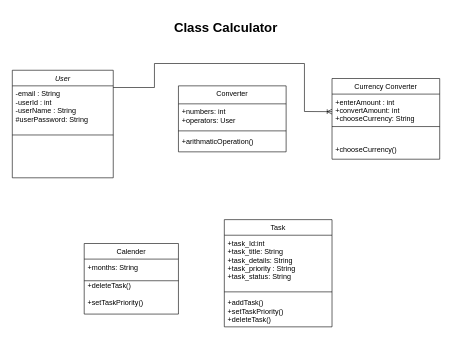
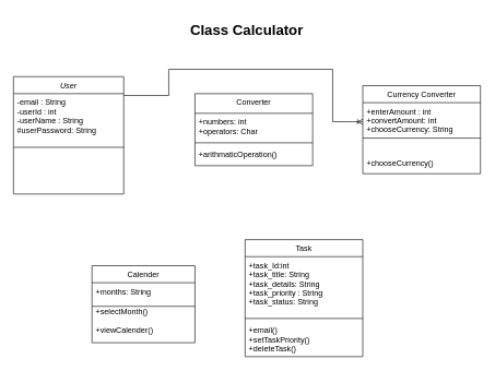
  <mxCell id="0" />
  <mxCell id="1" parent="0" />
  <mxCell id="2" value="" style="group" parent="1" vertex="1" connectable="0"><mxGeometry x="20" y="20.995" width="712.35" height="522.935" as="geometry" /></mxCell>
  <mxCell id="3" value="&lt;b style=&quot;font-size: 22px;&quot;&gt;&lt;font style=&quot;font-size: 22px;&quot;&gt;Class Calculator&lt;/font&gt;&lt;/b&gt;" style="text;html=1;strokeColor=none;fillColor=none;align=center;verticalAlign=middle;whiteSpace=wrap;rounded=0;container=0;fontSize=22;" parent="2" vertex="1"><mxGeometry x="109.384" y="8" width="493.59" height="33.195" as="geometry" /></mxCell>
  <mxCell id="4" value="" style="group" parent="2" vertex="1" connectable="0"><mxGeometry y="84.005" width="712.35" height="438.93" as="geometry" /></mxCell>
  <mxCell id="5" value="User" style="swimlane;fontStyle=2;align=center;verticalAlign=top;childLayout=stackLayout;horizontal=1;startSize=26;horizontalStack=0;resizeParent=1;resizeLast=0;collapsible=1;marginBottom=0;rounded=0;shadow=0;strokeWidth=1;container=0;" parent="4" vertex="1"><mxGeometry y="11.26" width="168.269" height="179.253" as="geometry"><mxRectangle x="230" y="140" width="160" height="26" as="alternateBounds" /></mxGeometry></mxCell>
  <mxCell id="6" value="Converter" style="swimlane;fontStyle=0;align=center;verticalAlign=top;childLayout=stackLayout;horizontal=1;startSize=30;horizontalStack=0;resizeParent=1;resizeLast=0;collapsible=1;marginBottom=0;rounded=0;shadow=0;strokeWidth=1;container=0;" parent="4" vertex="1"><mxGeometry x="276.91" y="37.26" width="179.49" height="110" as="geometry"><mxRectangle x="550" y="140" width="160" height="26" as="alternateBounds" /></mxGeometry></mxCell>
- <mxCell id="7" value="+numbers: int&#10;+operators: User&#10;" style="text;align=left;verticalAlign=top;spacingLeft=4;spacingRight=4;overflow=hidden;rotatable=0;points=[[0,0.5],[1,0.5]];portConstraint=eastwest;container=0;" parent="6" vertex="1"><mxGeometry y="30" width="179.49" height="40.61" as="geometry" /></mxCell>
+ <mxCell id="7" value="+numbers: int&#10;+operators: Char&#10;" style="text;align=left;verticalAlign=top;spacingLeft=4;spacingRight=4;overflow=hidden;rotatable=0;points=[[0,0.5],[1,0.5]];portConstraint=eastwest;container=0;" parent="6" vertex="1"><mxGeometry y="30" width="179.49" height="40.61" as="geometry" /></mxCell>
  <mxCell id="8" value="" style="line;html=1;strokeWidth=1;align=left;verticalAlign=middle;spacingTop=-1;spacingLeft=3;spacingRight=3;rotatable=0;labelPosition=right;points=[];portConstraint=eastwest;container=0;" parent="6" vertex="1"><mxGeometry y="70.61" width="179.49" height="8.852" as="geometry" /></mxCell>
  <mxCell id="9" value="+arithmaticOperation()" style="text;align=left;verticalAlign=top;spacingLeft=4;spacingRight=4;overflow=hidden;rotatable=0;points=[[0,0.5],[1,0.5]];portConstraint=eastwest;container=0;" parent="6" vertex="1"><mxGeometry y="79.462" width="179.49" height="27.83" as="geometry" /></mxCell>
  <mxCell id="10" value="-email : String&#10;-userId : int&#10;-userName : String&#10;#userPassword: String&#10;" style="text;align=left;verticalAlign=top;spacingLeft=4;spacingRight=4;overflow=hidden;rotatable=0;points=[[0,0.5],[1,0.5]];portConstraint=eastwest;rounded=0;shadow=0;html=0;container=0;" parent="4" vertex="1"><mxGeometry y="37.26" width="168.269" height="70.816" as="geometry" /></mxCell>
  <mxCell id="11" value="" style="line;html=1;strokeWidth=1;align=left;verticalAlign=middle;spacingTop=-1;spacingLeft=3;spacingRight=3;rotatable=0;labelPosition=right;points=[];portConstraint=eastwest;container=0;" parent="4" vertex="1"><mxGeometry y="108.076" width="168.269" height="22.13" as="geometry" /></mxCell>
  <mxCell id="12" value="" style="group" parent="4" vertex="1" connectable="0"><mxGeometry x="353.367" y="260.22" width="179.493" height="178.71" as="geometry" /></mxCell>
  <mxCell id="13" value="Task" style="swimlane;fontStyle=0;align=center;verticalAlign=top;childLayout=stackLayout;horizontal=1;startSize=26;horizontalStack=0;resizeParent=1;resizeLast=0;collapsible=1;marginBottom=0;rounded=0;shadow=0;strokeWidth=1;container=0;" parent="12" vertex="1"><mxGeometry x="0.003" width="179.49" height="178.71" as="geometry"><mxRectangle x="340" y="380" width="170" height="26" as="alternateBounds" /></mxGeometry></mxCell>
  <mxCell id="14" value="+task_Id:int&#10;+task_title: String&#10;+task_details: String&#10;+task_priority : String&#10;+task_status: String" style="text;align=left;verticalAlign=top;spacingLeft=4;spacingRight=4;overflow=hidden;rotatable=0;points=[[0,0.5],[1,0.5]];portConstraint=eastwest;container=0;" parent="12" vertex="1"><mxGeometry x="0.003" y="26" width="179.49" height="82.71" as="geometry" /></mxCell>
  <mxCell id="15" value="" style="line;html=1;strokeWidth=1;align=left;verticalAlign=middle;spacingTop=-1;spacingLeft=3;spacingRight=3;rotatable=0;labelPosition=right;points=[];portConstraint=eastwest;container=0;" parent="12" vertex="1"><mxGeometry x="0.003" y="68.71" width="179.49" height="103.34" as="geometry" /></mxCell>
- <mxCell id="16" value="+addTask()&#10;+setTaskPriority()&#10;+deleteTask()" style="text;align=left;verticalAlign=top;spacingLeft=4;spacingRight=4;overflow=hidden;rotatable=0;points=[[0,0.5],[1,0.5]];portConstraint=eastwest;rounded=0;shadow=0;html=0;container=0;" parent="12" vertex="1"><mxGeometry y="125.575" width="179.487" height="46.473" as="geometry" /></mxCell>
+ <mxCell id="16" value="+email()&#10;+setTaskPriority()&#10;+deleteTask()" style="text;align=left;verticalAlign=top;spacingLeft=4;spacingRight=4;overflow=hidden;rotatable=0;points=[[0,0.5],[1,0.5]];portConstraint=eastwest;rounded=0;shadow=0;html=0;container=0;" parent="12" vertex="1"><mxGeometry y="125.575" width="179.487" height="46.473" as="geometry" /></mxCell>
  <mxCell id="17" value="" style="group" parent="4" vertex="1" connectable="0"><mxGeometry x="119.858" y="300" width="157.052" height="117.65" as="geometry" /></mxCell>
  <mxCell id="18" value="Calender" style="swimlane;fontStyle=0;align=center;verticalAlign=top;childLayout=stackLayout;horizontal=1;startSize=26;horizontalStack=0;resizeParent=1;resizeLast=0;collapsible=1;marginBottom=0;rounded=0;shadow=0;strokeWidth=1;container=0;" parent="17" vertex="1"><mxGeometry x="0.002" width="157.05" height="117.65" as="geometry"><mxRectangle x="550" y="140" width="160" height="26" as="alternateBounds" /></mxGeometry></mxCell>
  <mxCell id="19" value="+months: String&#10;" style="text;align=left;verticalAlign=top;spacingLeft=4;spacingRight=4;overflow=hidden;rotatable=0;points=[[0,0.5],[1,0.5]];portConstraint=eastwest;container=0;" parent="18" vertex="1"><mxGeometry y="26" width="157.05" height="30.65" as="geometry" /></mxCell>
- <mxCell id="20" value="+deleteTask()&#10;" style="text;align=left;verticalAlign=top;spacingLeft=4;spacingRight=4;overflow=hidden;rotatable=0;points=[[0,0.5],[1,0.5]];portConstraint=eastwest;container=0;" parent="18" vertex="1"><mxGeometry y="56.65" width="157.05" height="28.769" as="geometry" /></mxCell>
- <mxCell id="21" value="+setTaskPriority()&#10;" style="text;align=left;verticalAlign=top;spacingLeft=4;spacingRight=4;overflow=hidden;rotatable=0;points=[[0,0.5],[1,0.5]];portConstraint=eastwest;container=0;" parent="18" vertex="1"><mxGeometry y="85.419" width="157.05" height="28.769" as="geometry" /></mxCell>
+ <mxCell id="20" value="+selectMonth()&#10;" style="text;align=left;verticalAlign=top;spacingLeft=4;spacingRight=4;overflow=hidden;rotatable=0;points=[[0,0.5],[1,0.5]];portConstraint=eastwest;container=0;" parent="18" vertex="1"><mxGeometry y="56.65" width="157.05" height="28.769" as="geometry" /></mxCell>
+ <mxCell id="21" value="+viewCalender()&#10;" style="text;align=left;verticalAlign=top;spacingLeft=4;spacingRight=4;overflow=hidden;rotatable=0;points=[[0,0.5],[1,0.5]];portConstraint=eastwest;container=0;" parent="18" vertex="1"><mxGeometry y="85.419" width="157.05" height="28.769" as="geometry" /></mxCell>
  <mxCell id="22" value="" style="line;html=1;strokeWidth=1;align=left;verticalAlign=middle;spacingTop=-1;spacingLeft=3;spacingRight=3;rotatable=0;labelPosition=right;points=[];portConstraint=eastwest;container=0;" parent="17" vertex="1"><mxGeometry y="57.653" width="157.051" height="8.852" as="geometry" /></mxCell>
  <mxCell id="23" value="" style="group" parent="4" vertex="1" connectable="0"><mxGeometry x="532.86" y="25" width="179.49" height="134.52" as="geometry" /></mxCell>
  <mxCell id="24" value="Currency Converter" style="swimlane;fontStyle=0;align=center;verticalAlign=top;childLayout=stackLayout;horizontal=1;startSize=26;horizontalStack=0;resizeParent=1;resizeLast=0;collapsible=1;marginBottom=0;rounded=0;shadow=0;strokeWidth=1;container=0;" parent="23" vertex="1"><mxGeometry width="179.49" height="134.52" as="geometry"><mxRectangle x="550" y="140" width="160" height="26" as="alternateBounds" /></mxGeometry></mxCell>
  <mxCell id="25" value="+enterAmount : int&#10;+convertAmount: int&#10;+chooseCurrency: String" style="text;align=left;verticalAlign=top;spacingLeft=4;spacingRight=4;overflow=hidden;rotatable=0;points=[[0,0.5],[1,0.5]];portConstraint=eastwest;container=0;" parent="23" vertex="1"><mxGeometry y="26" width="179.49" height="58.52" as="geometry" /></mxCell>
  <mxCell id="26" value="" style="line;html=1;strokeWidth=1;align=left;verticalAlign=middle;spacingTop=-1;spacingLeft=3;spacingRight=3;rotatable=0;labelPosition=right;points=[];portConstraint=eastwest;container=0;" parent="23" vertex="1"><mxGeometry x="0.003" y="75.664" width="179.487" height="8.852" as="geometry" /></mxCell>
  <mxCell id="27" value="+chooseCurrency()" style="text;align=left;verticalAlign=top;spacingLeft=4;spacingRight=4;overflow=hidden;rotatable=0;points=[[0,0.5],[1,0.5]];portConstraint=eastwest;container=0;" parent="23" vertex="1"><mxGeometry y="105.67" width="179.49" height="28.85" as="geometry" /></mxCell>
  <mxCell id="28" style="rounded=0;orthogonalLoop=1;jettySize=auto;html=1;entryX=0;entryY=0.5;entryDx=0;entryDy=0;startArrow=none;startFill=0;endArrow=ERoneToMany;endFill=0;" parent="4" target="25" edge="1"><mxGeometry relative="1" as="geometry"><mxPoint x="168.269" y="39.996" as="sourcePoint" /><mxPoint x="275.833" y="40.725" as="targetPoint" /><Array as="points"><mxPoint x="236.91" y="40" /><mxPoint x="236.91" /><mxPoint x="486.91" /><mxPoint x="486.91" y="80" /></Array></mxGeometry></mxCell>
